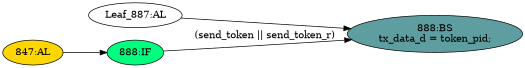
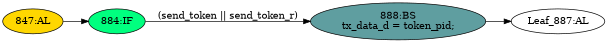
  strict digraph {
    rankdir=LR
    node [statements="[]" style=filled]
    edge [cond="[]" lineno=None]
    n1 [def_var="['tx_data_d']" label="Leaf_887:AL" statements="" style=""]
    n2 [ast="<pyverilog.vparser.ast.BlockingSubstitution object at 0x7f55d3d0a310>" fillcolor=cadetblue label="888:BS\ntx_data_d = token_pid;" statements="[<pyverilog.vparser.ast.BlockingSubstitution object at 0x7f55d3d0a310>]" typ=BlockingSubstitution]
-   n3 [ast="<pyverilog.vparser.ast.IfStatement object at 0x7f55b234b610>" fillcolor=springgreen label="888:IF" typ=IfStatement]
+   n3 [ast="<pyverilog.vparser.ast.IfStatement object at 0x7f55b234b610>" fillcolor=springgreen label="884:IF" typ=IfStatement]
    n4 [ast="<pyverilog.vparser.ast.Always object at 0x7f55d3d0e6d0>" clk_sens=False fillcolor=gold label="847:AL" sens="['send_token', 'send_token_r', 'token_pid', 'tx_data_data']" typ=Always use_var="['send_token', 'send_token_r', 'token_pid', 'tx_data_data']"]
-   n1 -> n2
+   n2 -> n1
    n3 -> n2 [cond="['send_token', 'send_token_r']" label="(send_token || send_token_r)" lineno=888]
    n4 -> n3
  }
